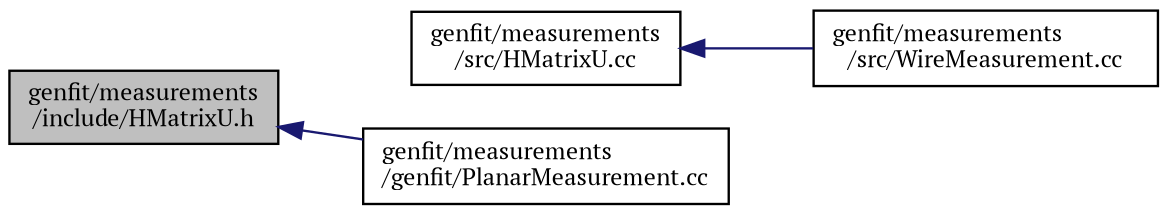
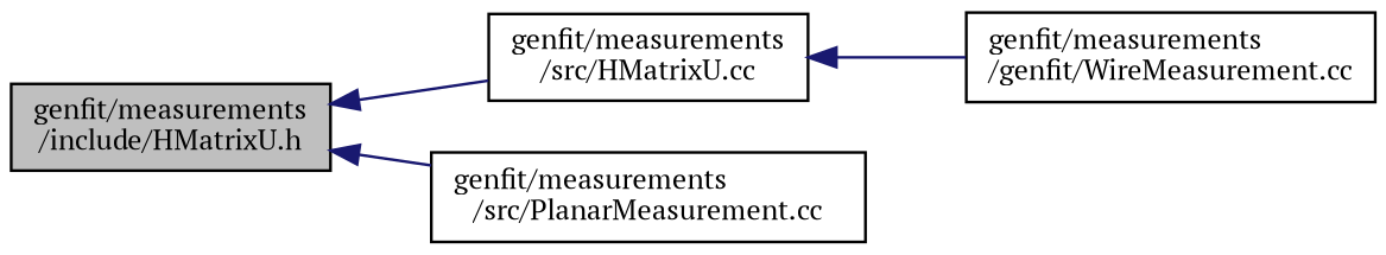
  digraph {
    fontname="PT Serif"
    rankdir=LR
    node [color=black fillcolor=white fontname="PT Serif" fontsize=10 shape=record style=filled]
    edge [color=midnightblue dir=back fontname="PT Serif" fontsize=10 labelfontname=Helvetica labelfontsize=10 style=solid]
    n1 [fillcolor=grey75 fontcolor=black height=0.2 label="genfit/measurements\l/include/HMatrixU.h" width=0.4]
    n2 [height=0.2 label="genfit/measurements\l/src/HMatrixU.cc" width=0.4]
-   n3 [height=0.2 label="genfit/measurements\l/genfit/PlanarMeasurement.cc" width=0.4]
-   n4 [height=0.2 label="genfit/measurements\l/src/WireMeasurement.cc" width=0.4]
+   n3 [height=0.2 label="genfit/measurements\l/src/PlanarMeasurement.cc" width=0.4]
+   n4 [height=0.2 label="genfit/measurements\l/genfit/WireMeasurement.cc" width=0.4]
+   n1 -> n2
    n1 -> n3
    n2 -> n4
  }
